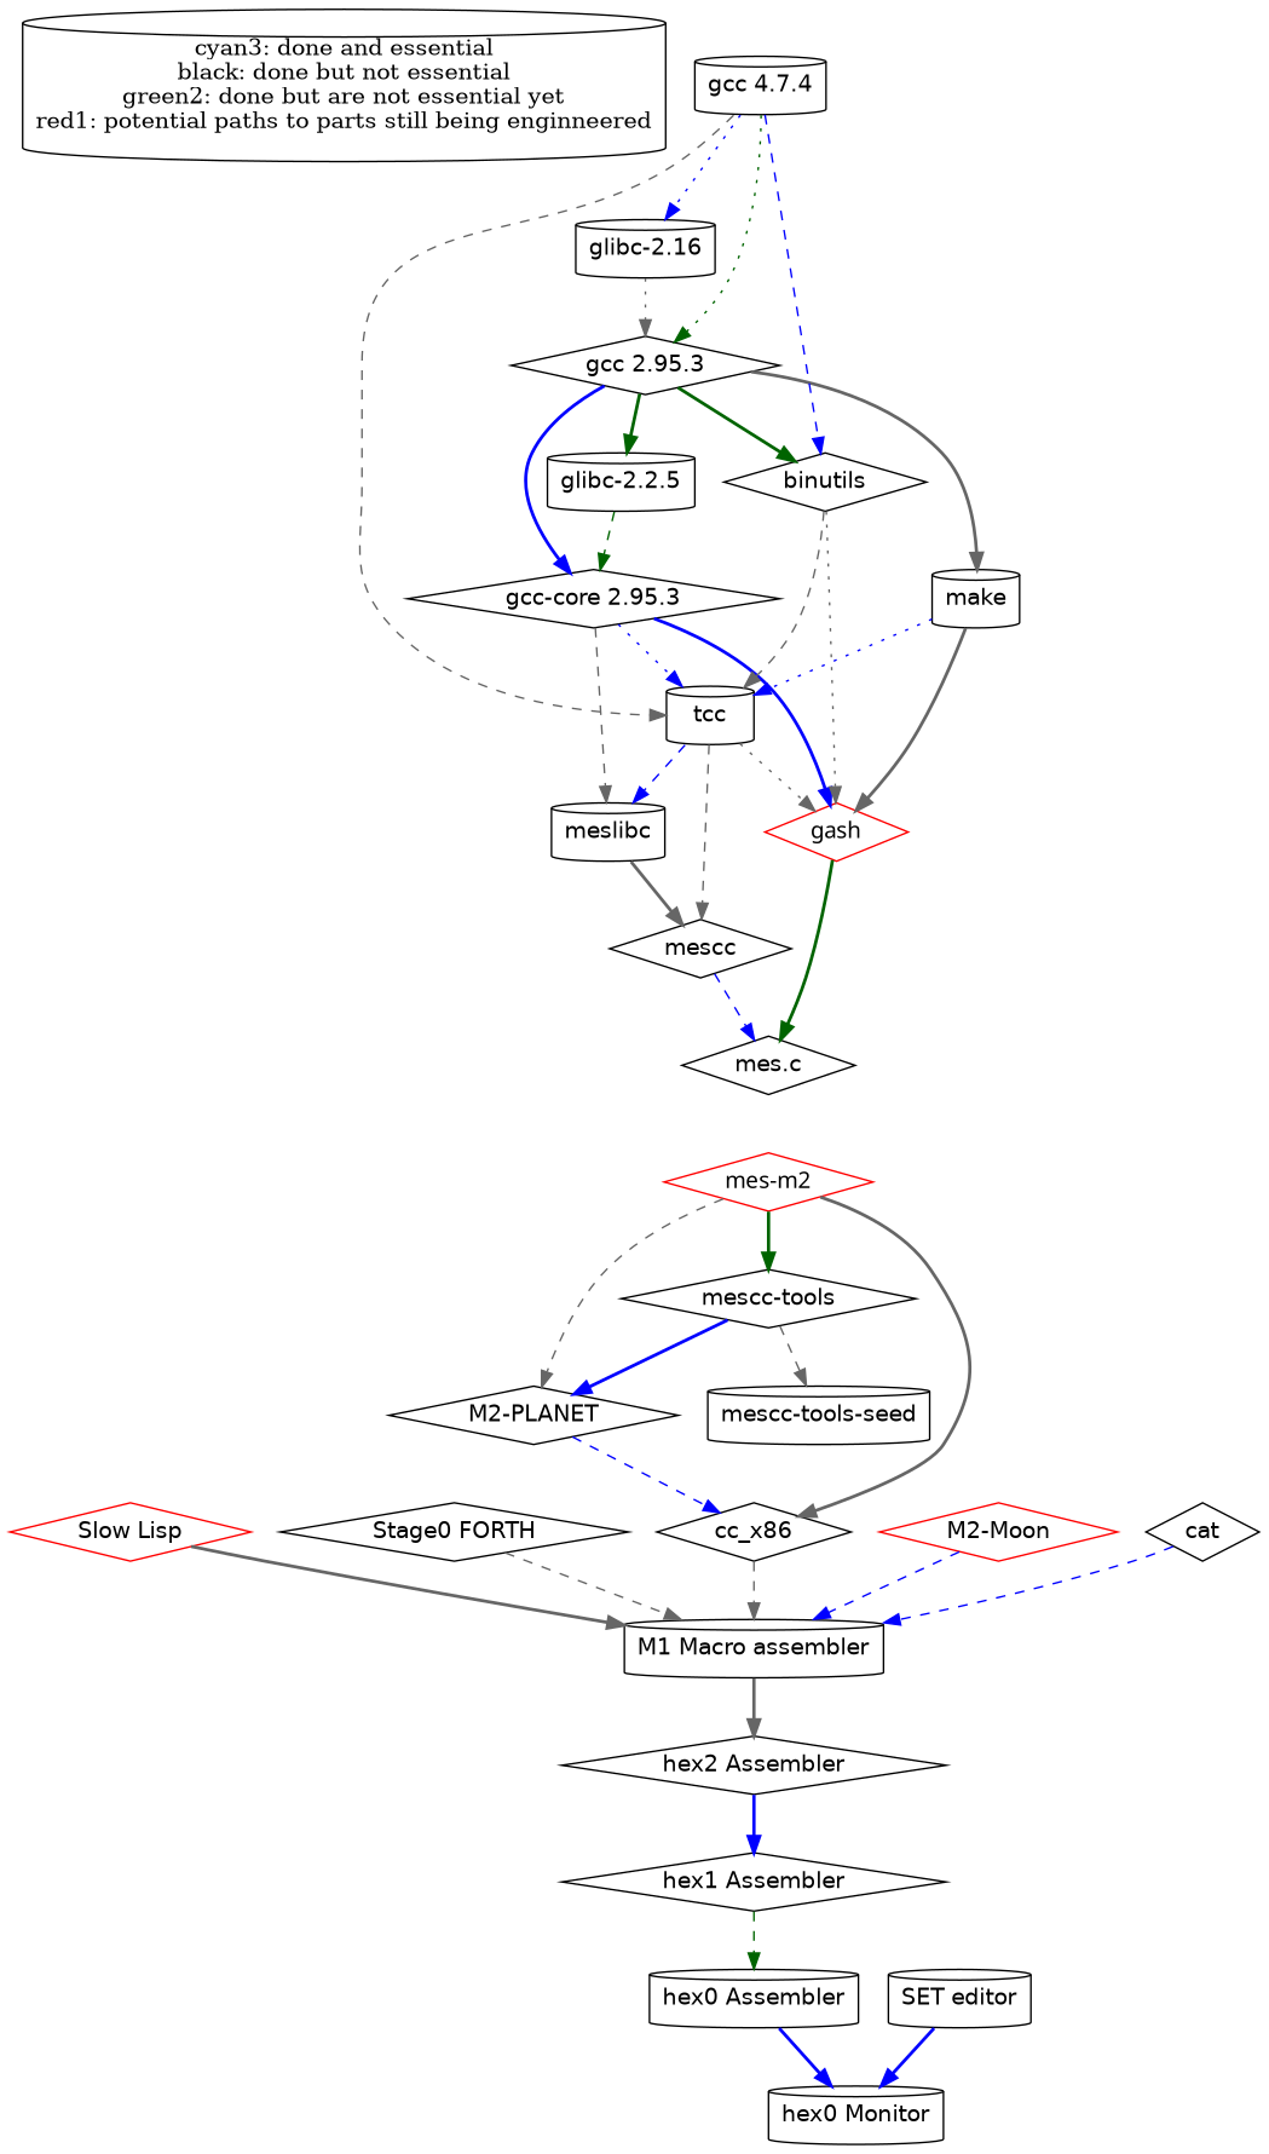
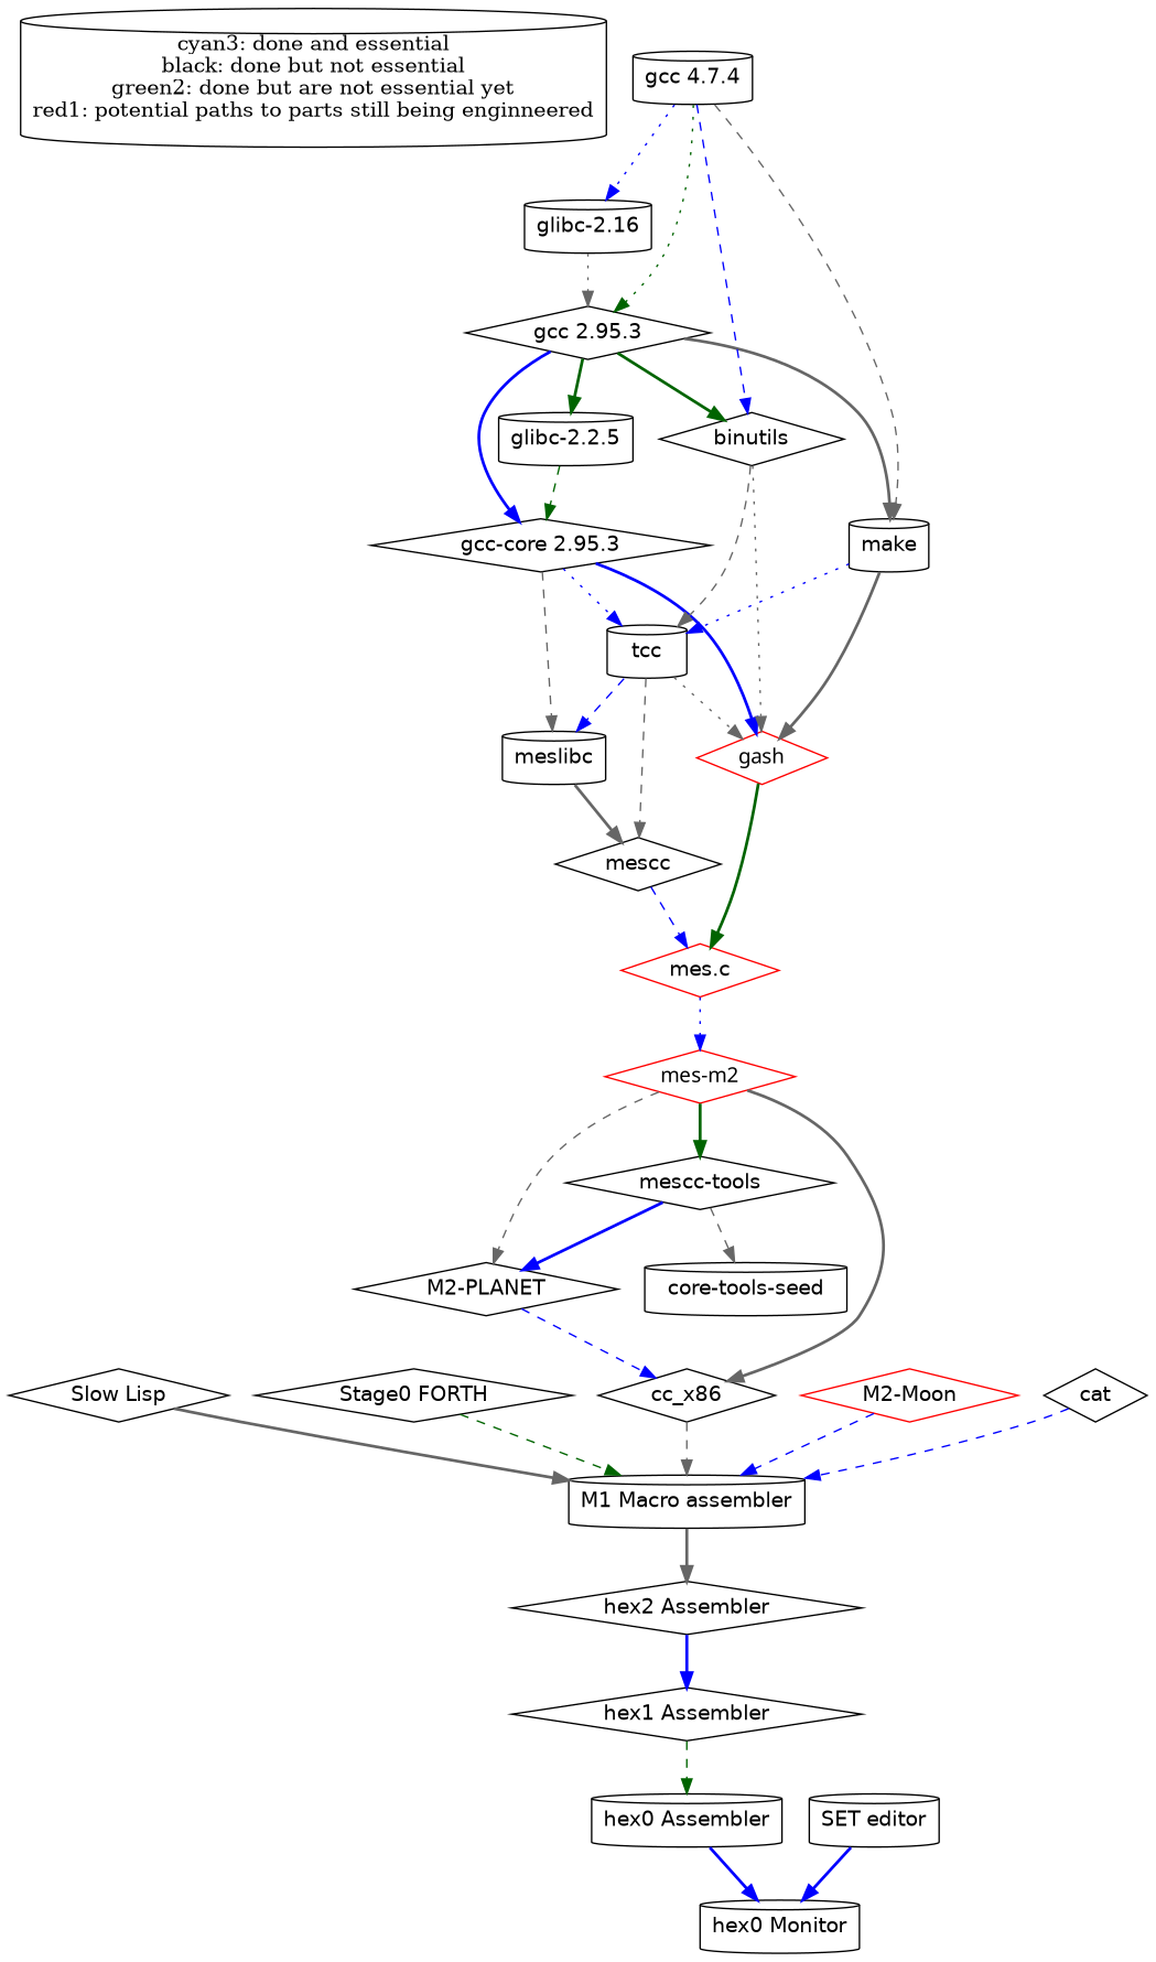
  digraph {
    node [shape=diamond fontname=Helvetica]
    edge [color=blue style=bold]
    n1 [label="cyan3: done and essential\nblack: done but not essential\ngreen2: done but are not essential yet\nred1: potential paths to parts still being enginneered" shape=cylinder fontname=""]
    n2 [label="hex0 Monitor" shape=cylinder]
    n3 [label="hex0 Assembler" shape=cylinder]
    n4 [label="hex1 Assembler"]
    n5 [label="hex2 Assembler"]
    n6 [label="M1 Macro assembler" shape=cylinder]
-   n7 [label="Slow Lisp" color=red]
+   n7 [label="Slow Lisp"]
    n8 [label="Stage0 FORTH"]
    n9 [label=cc_x86]
    n10 [label="M2-PLANET"]
    n11 [color=red label="M2-Moon"]
-   n12 [label="mescc-tools-seed" shape=cylinder]
+   n12 [label="core-tools-seed" shape=cylinder]
    n13 [label="mescc-tools"]
    n14 [color=red fontname=Helventica label="mes-m2"]
-   n15 [label="mes.c"]
+   n15 [label="mes.c" color=red]
    n16 [label=mescc]
    n17 [label=meslibc shape=cylinder]
    n18 [color=red fontname=Helventica label=gash]
    n19 [label=tcc shape=cylinder]
    n20 [label="gcc-core 2.95.3"]
    n21 [label=make shape=cylinder]
    n22 [label=binutils]
    n23 [label="glibc-2.2.5" shape=cylinder]
    n24 [label="glibc-2.16" shape=cylinder]
    n25 [label="gcc 2.95.3"]
    n26 [label="gcc 4.7.4" shape=cylinder]
    n27 [label=cat]
    n28 [label="SET editor" shape=cylinder]
    n3 -> n2
    n4 -> n3 [color=darkgreen style=dashed]
    n5 -> n4
    n6 -> n5 [color=gray40]
    n7 -> n6 [color=gray40]
-   n8 -> n6 [color=gray40 style=dashed]
+   n8 -> n6 [color=darkgreen style=dashed]
    n9 -> n6 [color=gray40 style=dashed]
    n10 -> n9 [style=dashed]
    n11 -> n6 [style=dashed]
    n13 -> n10
    n13 -> n12 [color=gray40 style=dashed]
    n14 -> n9 [color=gray40]
    n14 -> n10 [color=gray40 style=dashed]
    n14 -> n13 [color=darkgreen]
+   n15 -> n14 [style=dotted]
    n16 -> n15 [style=dashed]
    n17 -> n16 [color=gray40]
    n18 -> n15 [color=darkgreen]
    n19 -> n16 [color=gray40 style=dashed]
    n19 -> n17 [style=dashed]
    n19 -> n18 [color=gray40 style=dotted]
    n20 -> n17 [color=gray40 style=dashed]
    n20 -> n18
    n20 -> n19 [style=dotted]
    n21 -> n18 [color=gray40]
    n21 -> n19 [style=dotted]
    n22 -> n18 [color=gray40 style=dotted]
    n22 -> n19 [color=gray40 style=dashed]
    n23 -> n20 [color=darkgreen style=dashed]
    n24 -> n25 [color=gray40 style=dotted]
    n25 -> n20
    n25 -> n21 [color=gray40]
    n25 -> n22 [color=darkgreen]
    n25 -> n23 [color=darkgreen]
-   n26 -> n19 [color=gray40 style=dashed]
+   n26 -> n21 [color=gray40 style=dashed]
    n26 -> n22 [style=dashed]
    n26 -> n24 [style=dotted]
    n26 -> n25 [color=darkgreen style=dotted]
    n27 -> n6 [style=dashed]
    n28 -> n2
  }
